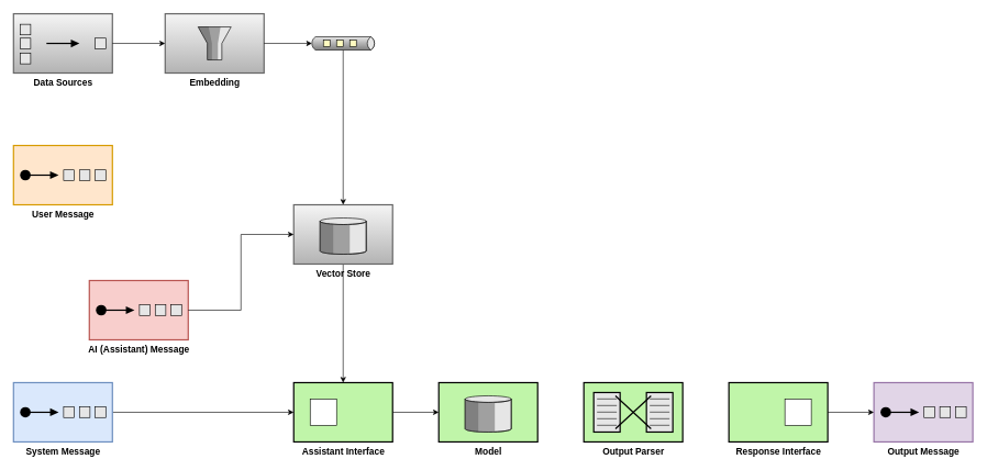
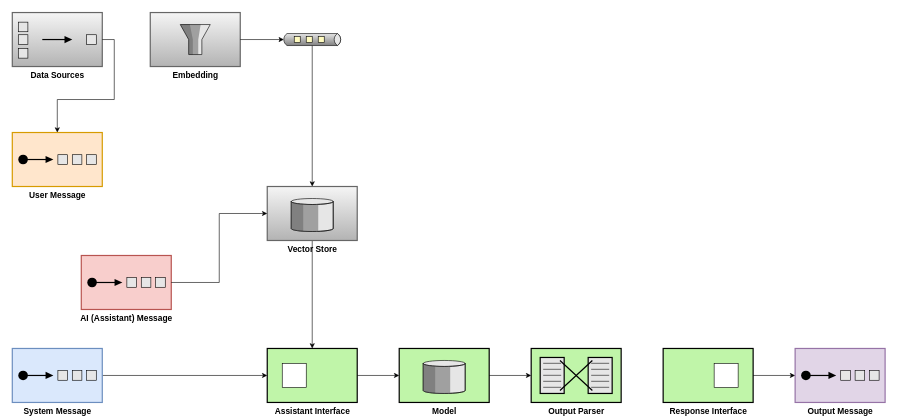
  <mxCell id="0" />
  <mxCell id="1" parent="0" />
  <mxCell id="2" style="edgeStyle=orthogonalEdgeStyle;rounded=0;orthogonalLoop=1;jettySize=auto;html=1;exitX=1;exitY=0.5;exitDx=0;exitDy=0;exitPerimeter=0;entryX=0;entryY=0.5;entryDx=0;entryDy=0;" edge="1" parent="1" source="3" target="6"><mxGeometry relative="1" as="geometry" /></mxCell>
  <mxCell id="3" value="&lt;font style=&quot;font-size: 14px;&quot;&gt;&lt;b style=&quot;&quot;&gt;System Message&lt;/b&gt;&lt;/font&gt;" style="html=1;strokeWidth=2;outlineConnect=0;dashed=0;align=center;fontSize=8;verticalLabelPosition=bottom;verticalAlign=top;shape=mxgraph.eip.test_message;fillColor=#dae8fc;strokeColor=#6c8ebf;" vertex="1" parent="1"><mxGeometry x="20" y="580" width="150" height="90" as="geometry" /></mxCell>
  <mxCell id="4" value="&lt;font style=&quot;font-size: 14px;&quot;&gt;&lt;b style=&quot;&quot;&gt;User Message&lt;/b&gt;&lt;/font&gt;" style="html=1;strokeWidth=2;outlineConnect=0;dashed=0;align=center;fontSize=8;verticalLabelPosition=bottom;verticalAlign=top;shape=mxgraph.eip.test_message;fillColor=#ffe6cc;strokeColor=#d79b00;" vertex="1" parent="1"><mxGeometry x="20" y="220" width="150" height="90" as="geometry" /></mxCell>
  <mxCell id="5" style="edgeStyle=orthogonalEdgeStyle;rounded=0;orthogonalLoop=1;jettySize=auto;html=1;exitX=1;exitY=0.5;exitDx=0;exitDy=0;" edge="1" parent="1" source="6" target="8"><mxGeometry relative="1" as="geometry" /></mxCell>
  <mxCell id="6" value="&lt;font style=&quot;font-size: 14px;&quot;&gt;&lt;b style=&quot;&quot;&gt;Assistant Interface&lt;/b&gt;&lt;/font&gt;" style="strokeWidth=2;dashed=0;align=center;fontSize=8;shape=rect;verticalLabelPosition=bottom;verticalAlign=top;fillColor=#c0f5a9;html=1;" vertex="1" parent="1"><mxGeometry x="445" y="580" width="150" height="90" as="geometry" /></mxCell>
  <mxCell id="7" value="" style="html=1;strokeWidth=1;dashed=0;align=center;fontSize=8;shape=rect" vertex="1" parent="6"><mxGeometry x="25" y="25" width="40" height="40" as="geometry" /></mxCell>
  <mxCell id="8" value="&lt;b&gt;&lt;font style=&quot;font-size: 14px;&quot;&gt;Model&lt;/font&gt;&lt;/b&gt;" style="html=1;strokeWidth=2;outlineConnect=0;dashed=0;align=center;fontSize=8;verticalLabelPosition=bottom;verticalAlign=top;shape=mxgraph.eip.message_store;fillColor=#c0f5a9" vertex="1" parent="1"><mxGeometry x="665" y="580" width="150" height="90" as="geometry" /></mxCell>
  <mxCell id="9" value="&lt;font style=&quot;font-size: 14px;&quot;&gt;&lt;b&gt;Output Parser&lt;/b&gt;&lt;/font&gt;" style="html=1;strokeWidth=2;outlineConnect=0;dashed=0;align=center;fontSize=8;shape=mxgraph.eip.message_translator;fillColor=#c0f5a9;verticalLabelPosition=bottom;verticalAlign=top;" vertex="1" parent="1"><mxGeometry x="885" y="580" width="150" height="90" as="geometry" /></mxCell>
+ <mxCell id="10" style="edgeStyle=orthogonalEdgeStyle;rounded=0;orthogonalLoop=1;jettySize=auto;html=1;exitX=1;exitY=0.5;exitDx=0;exitDy=0;exitPerimeter=0;entryX=0;entryY=0.5;entryDx=0;entryDy=0;entryPerimeter=0;" edge="1" parent="1" source="8" target="9"><mxGeometry relative="1" as="geometry" /></mxCell>
  <mxCell id="11" value="&lt;b&gt;&lt;font style=&quot;font-size: 14px;&quot;&gt;Response Interface&lt;/font&gt;&lt;/b&gt;" style="strokeWidth=2;dashed=0;align=center;fontSize=8;shape=rect;verticalLabelPosition=bottom;verticalAlign=top;fillColor=#c0f5a9;html=1;" vertex="1" parent="1"><mxGeometry x="1105" y="580" width="150" height="90" as="geometry" /></mxCell>
  <mxCell id="12" value="" style="html=1;strokeWidth=1;dashed=0;align=center;fontSize=8;shape=rect;" vertex="1" parent="11"><mxGeometry x="85" y="25" width="40" height="40" as="geometry" /></mxCell>
  <mxCell id="13" value="&lt;b&gt;&lt;font style=&quot;font-size: 14px;&quot;&gt;Output Message&lt;/font&gt;&lt;/b&gt;" style="html=1;strokeWidth=2;outlineConnect=0;dashed=0;align=center;fontSize=8;verticalLabelPosition=bottom;verticalAlign=top;shape=mxgraph.eip.test_message;fillColor=#e1d5e7;strokeColor=#9673a6;" vertex="1" parent="1"><mxGeometry x="1325" y="580" width="150" height="90" as="geometry" /></mxCell>
  <mxCell id="14" style="edgeStyle=orthogonalEdgeStyle;rounded=0;orthogonalLoop=1;jettySize=auto;html=1;exitX=1;exitY=0.5;exitDx=0;exitDy=0;entryX=0;entryY=0.5;entryDx=0;entryDy=0;entryPerimeter=0;" edge="1" parent="1" source="11" target="13"><mxGeometry relative="1" as="geometry" /></mxCell>
  <mxCell id="15" value="&lt;font style=&quot;font-size: 14px;&quot;&gt;&lt;b style=&quot;&quot;&gt;AI (Assistant) Message&lt;/b&gt;&lt;/font&gt;" style="html=1;strokeWidth=2;outlineConnect=0;dashed=0;align=center;fontSize=8;verticalLabelPosition=bottom;verticalAlign=top;shape=mxgraph.eip.test_message;fillColor=#f8cecc;strokeColor=#b85450;" vertex="1" parent="1"><mxGeometry x="135" y="425" width="150" height="90" as="geometry" /></mxCell>
  <mxCell id="16" value="&lt;b&gt;&lt;font style=&quot;font-size: 14px;&quot;&gt;Data Sources&lt;/font&gt;&lt;/b&gt;" style="html=1;strokeWidth=2;outlineConnect=0;dashed=0;align=center;fontSize=8;fillColor=#f5f5f5;verticalLabelPosition=bottom;verticalAlign=top;shape=mxgraph.eip.aggregator;strokeColor=#666666;gradientColor=#b3b3b3;" vertex="1" parent="1"><mxGeometry x="20" y="20" width="150" height="90" as="geometry" /></mxCell>
  <mxCell id="17" value="&lt;b&gt;&lt;font style=&quot;font-size: 14px;&quot;&gt;Embedding&lt;/font&gt;&lt;/b&gt;" style="html=1;strokeWidth=2;outlineConnect=0;dashed=0;align=center;fontSize=8;fillColor=#f5f5f5;verticalLabelPosition=bottom;verticalAlign=top;shape=mxgraph.eip.message_filter;gradientColor=#b3b3b3;strokeColor=#666666;" vertex="1" parent="1"><mxGeometry x="250" y="20" width="150" height="90" as="geometry" /></mxCell>
- <mxCell id="18" style="edgeStyle=orthogonalEdgeStyle;rounded=0;orthogonalLoop=1;jettySize=auto;html=1;exitX=1;exitY=0.5;exitDx=0;exitDy=0;exitPerimeter=0;entryX=0;entryY=0.5;entryDx=0;entryDy=0;entryPerimeter=0;" edge="1" parent="1" source="16" target="17"><mxGeometry relative="1" as="geometry" /></mxCell>
+ <mxCell id="18" style="edgeStyle=orthogonalEdgeStyle;rounded=0;orthogonalLoop=1;jettySize=auto;html=1;exitX=1;exitY=0.5;exitDx=0;exitDy=0;exitPerimeter=0;" edge="1" parent="1" source="16" target="4"><mxGeometry relative="1" as="geometry" /></mxCell>
  <mxCell id="19" style="edgeStyle=orthogonalEdgeStyle;rounded=0;orthogonalLoop=1;jettySize=auto;html=1;exitX=0;exitY=1;exitDx=50;exitDy=0;exitPerimeter=0;" edge="1" parent="1" source="20" target="23"><mxGeometry relative="1" as="geometry" /></mxCell>
  <mxCell id="20" value="" style="strokeWidth=1;outlineConnect=0;dashed=0;align=center;html=1;fontSize=8;shape=mxgraph.eip.dataChannel;verticalLabelPosition=bottom;labelBackgroundColor=#ffffff;verticalAlign=top;" vertex="1" parent="1"><mxGeometry x="470" y="55" width="100" height="20" as="geometry" /></mxCell>
  <mxCell id="21" style="edgeStyle=orthogonalEdgeStyle;rounded=0;orthogonalLoop=1;jettySize=auto;html=1;exitX=1;exitY=0.5;exitDx=0;exitDy=0;exitPerimeter=0;entryX=0;entryY=0.5;entryDx=2.7;entryDy=0;entryPerimeter=0;" edge="1" parent="1" source="17" target="20"><mxGeometry relative="1" as="geometry" /></mxCell>
  <mxCell id="22" style="edgeStyle=orthogonalEdgeStyle;rounded=0;orthogonalLoop=1;jettySize=auto;html=1;exitX=0.5;exitY=1;exitDx=0;exitDy=0;exitPerimeter=0;" edge="1" parent="1" source="23" target="6"><mxGeometry relative="1" as="geometry" /></mxCell>
  <mxCell id="23" value="&lt;b&gt;&lt;font style=&quot;font-size: 14px;&quot;&gt;Vector Store&lt;/font&gt;&lt;/b&gt;" style="html=1;strokeWidth=2;outlineConnect=0;dashed=0;align=center;fontSize=8;verticalLabelPosition=bottom;verticalAlign=top;shape=mxgraph.eip.message_store;fillColor=#f5f5f5;strokeColor=#666666;gradientColor=#b3b3b3;" vertex="1" parent="1"><mxGeometry x="445" y="310" width="150" height="90" as="geometry" /></mxCell>
  <mxCell id="24" style="edgeStyle=orthogonalEdgeStyle;rounded=0;orthogonalLoop=1;jettySize=auto;html=1;exitX=1;exitY=0.5;exitDx=0;exitDy=0;exitPerimeter=0;entryX=0;entryY=0.5;entryDx=0;entryDy=0;entryPerimeter=0;" edge="1" parent="1" source="15" target="23"><mxGeometry relative="1" as="geometry" /></mxCell>
